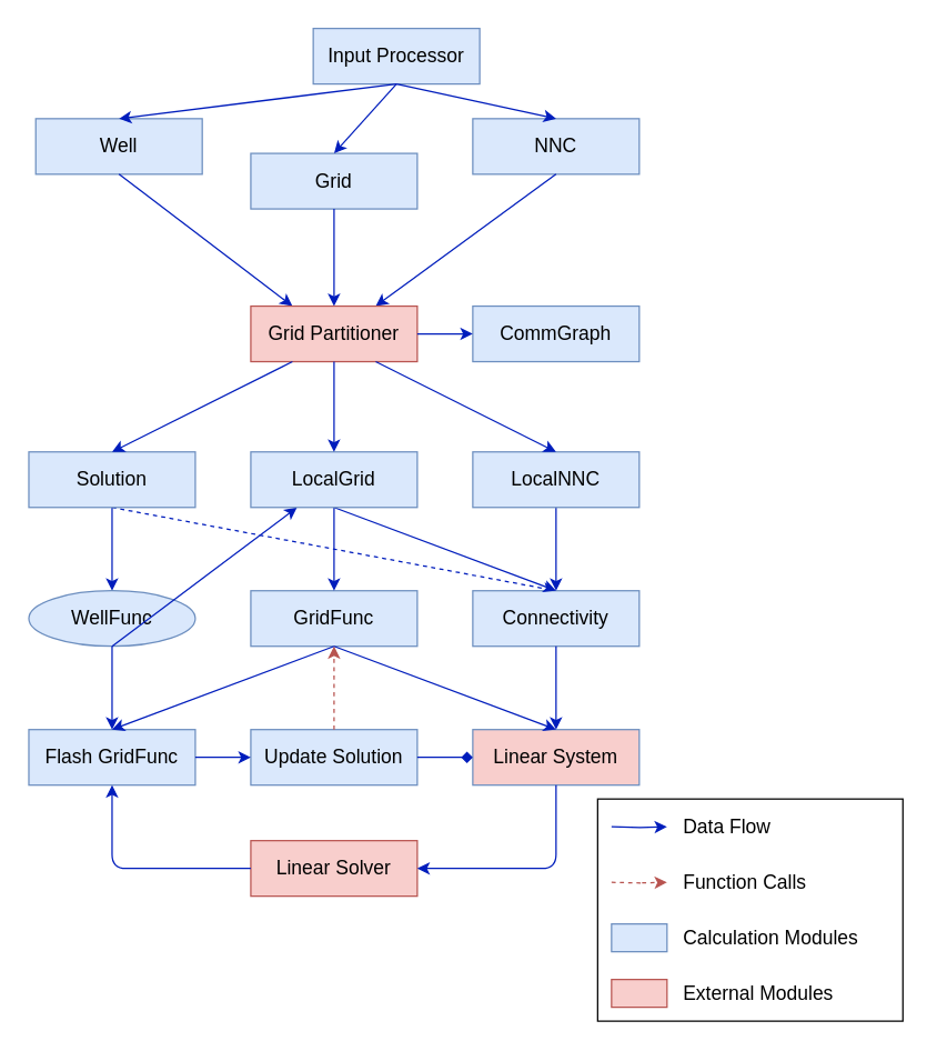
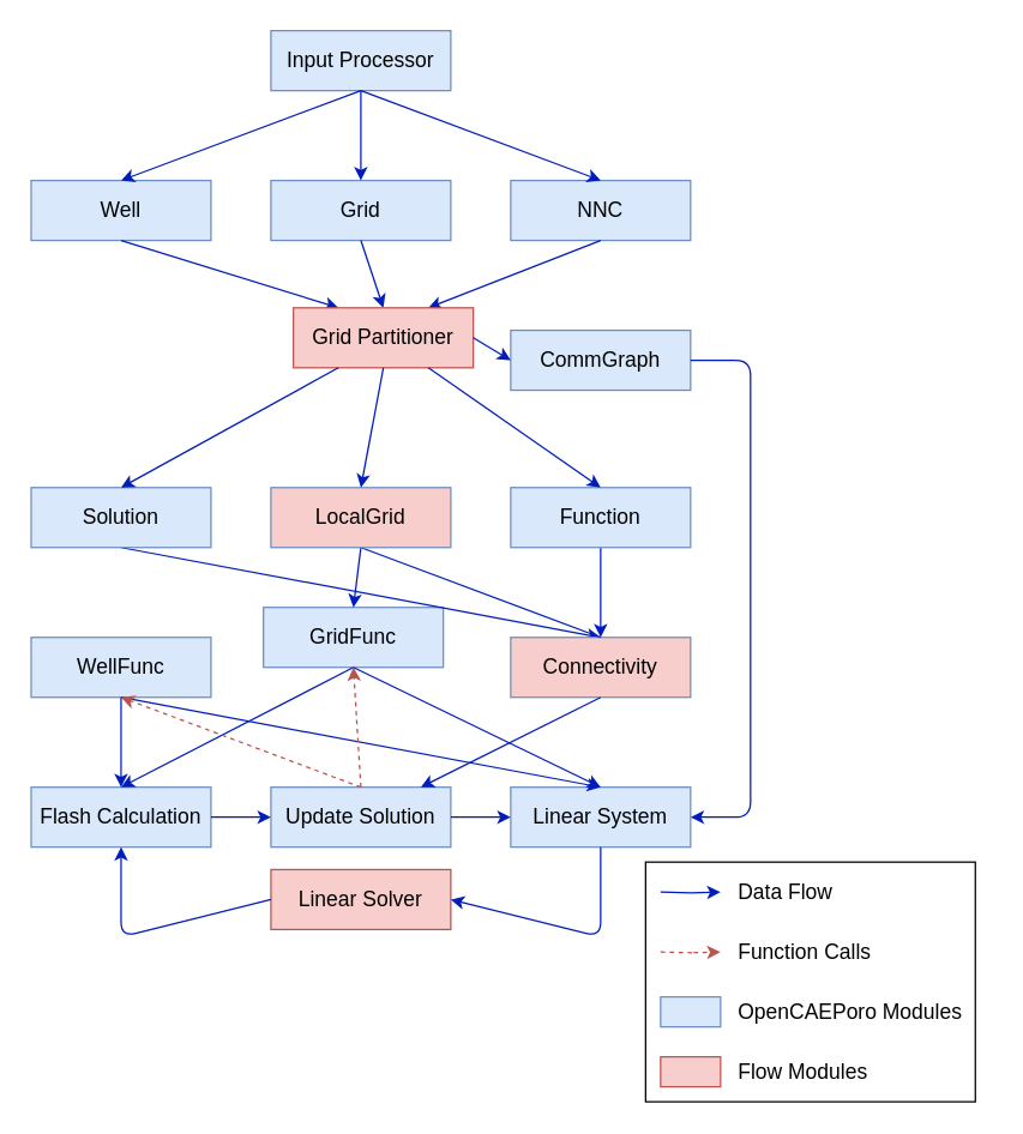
  <mxCell id="0" />
  <mxCell id="1" parent="0" />
- <mxCell id="2" value="&lt;font style=&quot;font-size: 14px&quot;&gt;Well&lt;/font&gt;" style="rounded=0;whiteSpace=wrap;html=1;fillColor=#dae8fc;strokeColor=#6c8ebf;" parent="1" vertex="1"><mxGeometry x="25" y="85" width="120" height="40" as="geometry" /></mxCell>
- <mxCell id="3" value="&lt;font style=&quot;font-size: 14px&quot;&gt;Input Processor&lt;/font&gt;" style="rounded=0;whiteSpace=wrap;html=1;fillColor=#dae8fc;strokeColor=#6c8ebf;" parent="1" vertex="1"><mxGeometry x="225" y="20" width="120" height="40" as="geometry" /></mxCell>
- <mxCell id="4" value="&lt;span style=&quot;font-size: 14px&quot;&gt;GridFunc&lt;/span&gt;" style="rounded=0;whiteSpace=wrap;html=1;fillColor=#dae8fc;strokeColor=#6c8ebf;" parent="1" vertex="1"><mxGeometry x="180" y="425" width="120" height="40" as="geometry" /></mxCell>
- <mxCell id="5" value="&lt;span style=&quot;font-size: 14px&quot;&gt;Linear System&lt;/span&gt;" style="rounded=0;whiteSpace=wrap;html=1;fillColor=#f8cecc;strokeColor=#6c8ebf;" parent="1" vertex="1"><mxGeometry x="340" y="525" width="120" height="40" as="geometry" /></mxCell>
- <mxCell id="6" value="&lt;span style=&quot;font-size: 14px&quot;&gt;Linear Solver&lt;/span&gt;" style="rounded=0;whiteSpace=wrap;html=1;fillColor=#f8cecc;strokeColor=#b85450;" parent="1" vertex="1"><mxGeometry x="180" y="605" width="120" height="40" as="geometry" /></mxCell>
- <mxCell id="7" value="&lt;font style=&quot;font-size: 14px&quot;&gt;Flash GridFunc&lt;/font&gt;" style="rounded=0;whiteSpace=wrap;html=1;fillColor=#dae8fc;strokeColor=#6c8ebf;" parent="1" vertex="1"><mxGeometry x="20" y="525" width="120" height="40" as="geometry" /></mxCell>
+ <mxCell id="2" value="&lt;font style=&quot;font-size: 14px&quot;&gt;Well&lt;/font&gt;" style="rounded=0;whiteSpace=wrap;html=1;fillColor=#dae8fc;strokeColor=#6c8ebf;" parent="1" vertex="1"><mxGeometry x="20" y="120" width="120" height="40" as="geometry" /></mxCell>
+ <mxCell id="3" value="&lt;font style=&quot;font-size: 14px&quot;&gt;Input Processor&lt;/font&gt;" style="rounded=0;whiteSpace=wrap;html=1;fillColor=#dae8fc;strokeColor=#6c8ebf;" parent="1" vertex="1"><mxGeometry x="180" y="20" width="120" height="40" as="geometry" /></mxCell>
+ <mxCell id="4" value="&lt;span style=&quot;font-size: 14px&quot;&gt;GridFunc&lt;/span&gt;" style="rounded=0;whiteSpace=wrap;html=1;fillColor=#dae8fc;strokeColor=#6c8ebf;" parent="1" vertex="1"><mxGeometry x="175" y="405" width="120" height="40" as="geometry" /></mxCell>
+ <mxCell id="5" value="&lt;span style=&quot;font-size: 14px&quot;&gt;Linear System&lt;/span&gt;" style="rounded=0;whiteSpace=wrap;html=1;fillColor=#dae8fc;strokeColor=#6c8ebf;" parent="1" vertex="1"><mxGeometry x="340" y="525" width="120" height="40" as="geometry" /></mxCell>
+ <mxCell id="6" value="&lt;span style=&quot;font-size: 14px&quot;&gt;Linear Solver&lt;/span&gt;" style="rounded=0;whiteSpace=wrap;html=1;fillColor=#f8cecc;strokeColor=#b85450;" parent="1" vertex="1"><mxGeometry x="180" y="580" width="120" height="40" as="geometry" /></mxCell>
+ <mxCell id="7" value="&lt;font style=&quot;font-size: 14px&quot;&gt;Flash Calculation&lt;/font&gt;" style="rounded=0;whiteSpace=wrap;html=1;fillColor=#dae8fc;strokeColor=#6c8ebf;" parent="1" vertex="1"><mxGeometry x="20" y="525" width="120" height="40" as="geometry" /></mxCell>
  <mxCell id="8" value="&lt;span style=&quot;font-size: 14px&quot;&gt;Update Solution&lt;/span&gt;" style="rounded=0;whiteSpace=wrap;html=1;fillColor=#dae8fc;strokeColor=#6c8ebf;" parent="1" vertex="1"><mxGeometry x="180" y="525" width="120" height="40" as="geometry" /></mxCell>
  <mxCell id="9" value="" style="endArrow=classic;html=1;exitX=0.5;exitY=1;exitDx=0;exitDy=0;entryX=0.5;entryY=0;entryDx=0;entryDy=0;fillColor=#0050ef;strokeColor=#001DBC;" parent="1" source="3" target="2" edge="1"><mxGeometry width="50" height="50" relative="1" as="geometry"><mxPoint x="400" y="410" as="sourcePoint" /><mxPoint x="450" y="360" as="targetPoint" /></mxGeometry></mxCell>
- <mxCell id="10" value="" style="endArrow=classic;html=1;exitX=0.5;exitY=1;exitDx=0;exitDy=0;entryX=0.5;entryY=0;entryDx=0;entryDy=0;fillColor=#0050ef;strokeColor=#001DBC;dashed=1;" parent="1" source="41" target="23" edge="1"><mxGeometry width="50" height="50" relative="1" as="geometry"><mxPoint x="350" y="255" as="sourcePoint" /><mxPoint x="250" y="295" as="targetPoint" /></mxGeometry></mxCell>
+ <mxCell id="10" value="" style="endArrow=classic;html=1;exitX=0.5;exitY=1;exitDx=0;exitDy=0;entryX=0.5;entryY=0;entryDx=0;entryDy=0;fillColor=#0050ef;strokeColor=#001DBC;" parent="1" source="41" target="23" edge="1"><mxGeometry width="50" height="50" relative="1" as="geometry"><mxPoint x="350" y="255" as="sourcePoint" /><mxPoint x="250" y="295" as="targetPoint" /></mxGeometry></mxCell>
  <mxCell id="11" value="" style="endArrow=classic;html=1;exitX=0.5;exitY=1;exitDx=0;exitDy=0;entryX=0.5;entryY=0;entryDx=0;entryDy=0;fillColor=#0050ef;strokeColor=#001DBC;" parent="1" source="4" target="5" edge="1"><mxGeometry width="50" height="50" relative="1" as="geometry"><mxPoint x="360" y="445" as="sourcePoint" /><mxPoint x="260" y="485" as="targetPoint" /></mxGeometry></mxCell>
  <mxCell id="12" value="" style="endArrow=classic;html=1;exitX=0.5;exitY=1;exitDx=0;exitDy=0;entryX=1;entryY=0.5;entryDx=0;entryDy=0;fillColor=#0050ef;strokeColor=#001DBC;" parent="1" source="5" target="6" edge="1"><mxGeometry width="50" height="50" relative="1" as="geometry"><mxPoint x="290" y="375" as="sourcePoint" /><mxPoint x="190" y="415" as="targetPoint" /><Array as="points"><mxPoint x="400" y="625" /></Array></mxGeometry></mxCell>
  <mxCell id="13" value="" style="endArrow=classic;html=1;exitX=0;exitY=0.5;exitDx=0;exitDy=0;fillColor=#0050ef;strokeColor=#001DBC;" parent="1" source="6" edge="1"><mxGeometry width="50" height="50" relative="1" as="geometry"><mxPoint x="300" y="385" as="sourcePoint" /><mxPoint x="80" y="565" as="targetPoint" /><Array as="points"><mxPoint x="80" y="625" /></Array></mxGeometry></mxCell>
  <mxCell id="14" style="edgeStyle=orthogonalEdgeStyle;rounded=0;orthogonalLoop=1;jettySize=auto;html=1;fillColor=#0050ef;strokeColor=#001DBC;entryX=0;entryY=0.5;entryDx=0;entryDy=0;" parent="1" edge="1"><mxGeometry relative="1" as="geometry"><mxPoint x="480" y="595" as="targetPoint" /><mxPoint x="440" y="595" as="sourcePoint" /></mxGeometry></mxCell>
  <mxCell id="15" value="&lt;font style=&quot;font-size: 14px&quot;&gt;Data Flow&lt;/font&gt;" style="text;html=1;strokeColor=none;fillColor=none;align=left;verticalAlign=middle;whiteSpace=wrap;rounded=0;" parent="1" vertex="1"><mxGeometry x="490" y="585" width="70" height="20" as="geometry" /></mxCell>
  <mxCell id="16" style="edgeStyle=orthogonalEdgeStyle;rounded=0;orthogonalLoop=1;jettySize=auto;html=1;fillColor=#f8cecc;strokeColor=#b85450;entryX=0;entryY=0.5;entryDx=0;entryDy=0;dashed=1;" parent="1" edge="1"><mxGeometry relative="1" as="geometry"><mxPoint x="480" y="635" as="targetPoint" /><mxPoint x="440" y="635" as="sourcePoint" /></mxGeometry></mxCell>
  <mxCell id="17" value="&lt;font style=&quot;font-size: 14px&quot;&gt;Function Calls&lt;/font&gt;" style="text;html=1;strokeColor=none;fillColor=none;align=left;verticalAlign=middle;whiteSpace=wrap;rounded=0;" parent="1" vertex="1"><mxGeometry x="490" y="625" width="110" height="20" as="geometry" /></mxCell>
  <mxCell id="18" value="" style="rounded=0;whiteSpace=wrap;html=1;fillColor=#dae8fc;strokeColor=#6c8ebf;" parent="1" vertex="1"><mxGeometry x="440" y="665" width="40" height="20" as="geometry" /></mxCell>
- <mxCell id="19" value="&lt;font style=&quot;font-size: 14px&quot;&gt;Calculation Modules&lt;/font&gt;" style="text;html=1;strokeColor=none;fillColor=none;align=left;verticalAlign=middle;whiteSpace=wrap;rounded=0;" parent="1" vertex="1"><mxGeometry x="490" y="665" width="170" height="20" as="geometry" /></mxCell>
+ <mxCell id="19" value="&lt;font style=&quot;font-size: 14px&quot;&gt;OpenCAEPoro Modules&lt;/font&gt;" style="text;html=1;strokeColor=none;fillColor=none;align=left;verticalAlign=middle;whiteSpace=wrap;rounded=0;" parent="1" vertex="1"><mxGeometry x="490" y="665" width="170" height="20" as="geometry" /></mxCell>
  <mxCell id="20" value="" style="rounded=0;whiteSpace=wrap;html=1;fillColor=#f8cecc;strokeColor=#b85450;" parent="1" vertex="1"><mxGeometry x="440" y="705" width="40" height="20" as="geometry" /></mxCell>
- <mxCell id="21" value="&lt;font style=&quot;font-size: 14px&quot;&gt;External Modules&lt;/font&gt;" style="text;html=1;strokeColor=none;fillColor=none;align=left;verticalAlign=middle;whiteSpace=wrap;rounded=0;" parent="1" vertex="1"><mxGeometry x="490" y="705" width="170" height="20" as="geometry" /></mxCell>
- <mxCell id="22" value="&lt;font style=&quot;font-size: 14px&quot;&gt;NNC&lt;br&gt;&lt;/font&gt;" style="rounded=0;whiteSpace=wrap;html=1;fillColor=#dae8fc;strokeColor=#6c8ebf;" parent="1" vertex="1"><mxGeometry x="340" y="85" width="120" height="40" as="geometry" /></mxCell>
- <mxCell id="23" value="&lt;font style=&quot;font-size: 14px&quot;&gt;Connectivity&lt;br&gt;&lt;/font&gt;" style="rounded=0;whiteSpace=wrap;html=1;fillColor=#dae8fc;strokeColor=#6c8ebf;" parent="1" vertex="1"><mxGeometry x="340" y="425" width="120" height="40" as="geometry" /></mxCell>
+ <mxCell id="21" value="&lt;font style=&quot;font-size: 14px&quot;&gt;Flow Modules&lt;/font&gt;" style="text;html=1;strokeColor=none;fillColor=none;align=left;verticalAlign=middle;whiteSpace=wrap;rounded=0;" parent="1" vertex="1"><mxGeometry x="490" y="705" width="170" height="20" as="geometry" /></mxCell>
+ <mxCell id="22" value="&lt;font style=&quot;font-size: 14px&quot;&gt;NNC&lt;br&gt;&lt;/font&gt;" style="rounded=0;whiteSpace=wrap;html=1;fillColor=#dae8fc;strokeColor=#6c8ebf;" parent="1" vertex="1"><mxGeometry x="340" y="120" width="120" height="40" as="geometry" /></mxCell>
+ <mxCell id="23" value="&lt;font style=&quot;font-size: 14px&quot;&gt;Connectivity&lt;br&gt;&lt;/font&gt;" style="rounded=0;whiteSpace=wrap;html=1;fillColor=#f8cecc;strokeColor=#6c8ebf;" parent="1" vertex="1"><mxGeometry x="340" y="425" width="120" height="40" as="geometry" /></mxCell>
  <mxCell id="24" value="" style="endArrow=classic;html=1;exitX=0.5;exitY=1;exitDx=0;exitDy=0;entryX=0.5;entryY=0;entryDx=0;entryDy=0;fillColor=#0050ef;strokeColor=#001DBC;" parent="1" source="43" target="23" edge="1"><mxGeometry width="50" height="50" relative="1" as="geometry"><mxPoint x="230" y="275" as="sourcePoint" /><mxPoint x="310" y="315" as="targetPoint" /></mxGeometry></mxCell>
- <mxCell id="25" value="" style="endArrow=classic;html=1;exitX=0.5;exitY=1;exitDx=0;exitDy=0;entryX=0.5;entryY=0;entryDx=0;entryDy=0;fillColor=#0050ef;strokeColor=#001DBC;" parent="1" source="42" target="23" edge="1"><mxGeometry width="50" height="50" relative="1" as="geometry"><mxPoint x="240" y="285" as="sourcePoint" /><mxPoint x="320" y="325" as="targetPoint" /></mxGeometry></mxCell>
- <mxCell id="26" value="&lt;font style=&quot;font-size: 14px&quot;&gt;Grid&lt;br&gt;&lt;/font&gt;" style="rounded=0;whiteSpace=wrap;html=1;fillColor=#dae8fc;strokeColor=#6c8ebf;" parent="1" vertex="1"><mxGeometry x="180" y="110" width="120" height="40" as="geometry" /></mxCell>
+ <mxCell id="25" value="" style="endArrow=none;html=1;exitX=0.5;exitY=1;exitDx=0;exitDy=0;entryX=0.5;entryY=0;entryDx=0;entryDy=0;fillColor=#0050ef;strokeColor=#001DBC;" parent="1" source="42" target="23" edge="1"><mxGeometry width="50" height="50" relative="1" as="geometry"><mxPoint x="240" y="285" as="sourcePoint" /><mxPoint x="320" y="325" as="targetPoint" /></mxGeometry></mxCell>
+ <mxCell id="26" value="&lt;font style=&quot;font-size: 14px&quot;&gt;Grid&lt;br&gt;&lt;/font&gt;" style="rounded=0;whiteSpace=wrap;html=1;fillColor=#dae8fc;strokeColor=#6c8ebf;" parent="1" vertex="1"><mxGeometry x="180" y="120" width="120" height="40" as="geometry" /></mxCell>
  <mxCell id="27" value="" style="endArrow=classic;html=1;entryX=0.5;entryY=0;entryDx=0;entryDy=0;fillColor=#0050ef;strokeColor=#001DBC;exitX=0.5;exitY=1;exitDx=0;exitDy=0;" parent="1" source="3" target="26" edge="1"><mxGeometry width="50" height="50" relative="1" as="geometry"><mxPoint x="240" y="60" as="sourcePoint" /><mxPoint x="330" y="210" as="targetPoint" /></mxGeometry></mxCell>
  <mxCell id="28" value="" style="endArrow=classic;html=1;entryX=0.5;entryY=0;entryDx=0;entryDy=0;fillColor=#0050ef;strokeColor=#001DBC;exitX=0.5;exitY=1;exitDx=0;exitDy=0;" parent="1" source="3" target="22" edge="1"><mxGeometry width="50" height="50" relative="1" as="geometry"><mxPoint x="410" y="70" as="sourcePoint" /><mxPoint x="330" y="130" as="targetPoint" /></mxGeometry></mxCell>
- <mxCell id="29" value="" style="endArrow=classic;html=1;exitX=0.5;exitY=1;exitDx=0;exitDy=0;entryX=0.5;entryY=0;entryDx=0;entryDy=0;fillColor=#0050ef;strokeColor=#001DBC;entryPerimeter=0;" parent="1" source="41" target="32" edge="1"><mxGeometry width="50" height="50" relative="1" as="geometry"><mxPoint x="-10" y="275" as="sourcePoint" /><mxPoint x="80" y="315" as="targetPoint" /></mxGeometry></mxCell>
- <mxCell id="30" value="" style="endArrow=classic;html=1;exitX=0.5;exitY=1;exitDx=0;exitDy=0;entryX=0.5;entryY=0;entryDx=0;entryDy=0;fillColor=#0050ef;strokeColor=#001DBC;" parent="1" source="23" target="5" edge="1"><mxGeometry width="50" height="50" relative="1" as="geometry"><mxPoint x="80" y="455" as="sourcePoint" /><mxPoint x="330" y="615" as="targetPoint" /></mxGeometry></mxCell>
+ <mxCell id="30" value="" style="endArrow=classic;html=1;exitX=0.5;exitY=1;exitDx=0;exitDy=0;fillColor=#0050ef;strokeColor=#001DBC;" parent="1" source="23" target="8" edge="1"><mxGeometry width="50" height="50" relative="1" as="geometry"><mxPoint x="80" y="455" as="sourcePoint" /><mxPoint x="330" y="615" as="targetPoint" /></mxGeometry></mxCell>
  <mxCell id="31" value="" style="endArrow=classic;html=1;exitX=0.5;exitY=1;exitDx=0;exitDy=0;fillColor=#0050ef;strokeColor=#001DBC;entryX=0.5;entryY=0;entryDx=0;entryDy=0;" parent="1" source="42" target="4" edge="1"><mxGeometry width="50" height="50" relative="1" as="geometry"><mxPoint x="90" y="275" as="sourcePoint" /><mxPoint x="160" y="335" as="targetPoint" /></mxGeometry></mxCell>
- <mxCell id="32" value="&lt;span style=&quot;font-size: 14px&quot;&gt;WellFunc&lt;/span&gt;" style="ellipse;whiteSpace=wrap;html=1;fillColor=#dae8fc;strokeColor=#6c8ebf;" parent="1" vertex="1"><mxGeometry x="20" y="425" width="120" height="40" as="geometry" /></mxCell>
+ <mxCell id="32" value="&lt;span style=&quot;font-size: 14px&quot;&gt;WellFunc&lt;/span&gt;" style="rounded=0;whiteSpace=wrap;html=1;fillColor=#dae8fc;strokeColor=#6c8ebf;" parent="1" vertex="1"><mxGeometry x="20" y="425" width="120" height="40" as="geometry" /></mxCell>
  <mxCell id="33" value="" style="endArrow=classic;html=1;fillColor=#0050ef;strokeColor=#001DBC;entryX=0;entryY=0.5;entryDx=0;entryDy=0;" parent="1" target="8" edge="1"><mxGeometry width="50" height="50" relative="1" as="geometry"><mxPoint x="140" y="545" as="sourcePoint" /><mxPoint x="180" y="545" as="targetPoint" /></mxGeometry></mxCell>
  <mxCell id="34" value="" style="endArrow=classic;html=1;exitX=0.5;exitY=1;exitDx=0;exitDy=0;entryX=0.5;entryY=0;entryDx=0;entryDy=0;fillColor=#0050ef;strokeColor=#001DBC;" parent="1" source="32" target="7" edge="1"><mxGeometry width="50" height="50" relative="1" as="geometry"><mxPoint x="90" y="375" as="sourcePoint" /><mxPoint x="90" y="435" as="targetPoint" /></mxGeometry></mxCell>
  <mxCell id="35" value="" style="endArrow=classic;html=1;exitX=0.5;exitY=1;exitDx=0;exitDy=0;fillColor=#0050ef;strokeColor=#001DBC;entryX=0.5;entryY=0;entryDx=0;entryDy=0;" parent="1" source="4" target="7" edge="1"><mxGeometry width="50" height="50" relative="1" as="geometry"><mxPoint x="100" y="385" as="sourcePoint" /><mxPoint x="80" y="525" as="targetPoint" /></mxGeometry></mxCell>
- <mxCell id="36" value="" style="endArrow=classic;html=1;exitX=0.5;exitY=1;exitDx=0;exitDy=0;fillColor=#0050ef;strokeColor=#001DBC;" parent="1" source="32" target="42" edge="1"><mxGeometry width="50" height="50" relative="1" as="geometry"><mxPoint x="90" y="475" as="sourcePoint" /><mxPoint x="90" y="535" as="targetPoint" /></mxGeometry></mxCell>
+ <mxCell id="36" value="" style="endArrow=classic;html=1;exitX=0.5;exitY=1;exitDx=0;exitDy=0;entryX=0.5;entryY=0;entryDx=0;entryDy=0;fillColor=#0050ef;strokeColor=#001DBC;" parent="1" source="32" target="5" edge="1"><mxGeometry width="50" height="50" relative="1" as="geometry"><mxPoint x="90" y="475" as="sourcePoint" /><mxPoint x="90" y="535" as="targetPoint" /></mxGeometry></mxCell>
  <mxCell id="37" value="" style="rounded=0;whiteSpace=wrap;html=1;fillColor=none;" parent="1" vertex="1"><mxGeometry x="430" y="575" width="220" height="160" as="geometry" /></mxCell>
- <mxCell id="38" value="" style="endArrow=diamond;html=1;fillColor=#0050ef;strokeColor=#001DBC;entryX=0;entryY=0.5;entryDx=0;entryDy=0;exitX=1;exitY=0.5;exitDx=0;exitDy=0;" parent="1" source="8" target="5" edge="1"><mxGeometry width="50" height="50" relative="1" as="geometry"><mxPoint x="150" y="555" as="sourcePoint" /><mxPoint x="190" y="555" as="targetPoint" /></mxGeometry></mxCell>
+ <mxCell id="38" value="" style="endArrow=classic;html=1;fillColor=#0050ef;strokeColor=#001DBC;entryX=0;entryY=0.5;entryDx=0;entryDy=0;exitX=1;exitY=0.5;exitDx=0;exitDy=0;" parent="1" source="8" target="5" edge="1"><mxGeometry width="50" height="50" relative="1" as="geometry"><mxPoint x="150" y="555" as="sourcePoint" /><mxPoint x="190" y="555" as="targetPoint" /></mxGeometry></mxCell>
+ <mxCell id="39" value="" style="endArrow=classic;html=1;exitX=0.5;exitY=0;exitDx=0;exitDy=0;entryX=0.5;entryY=1;entryDx=0;entryDy=0;fillColor=#f8cecc;strokeColor=#b85450;dashed=1;" parent="1" source="8" target="32" edge="1"><mxGeometry width="50" height="50" relative="1" as="geometry"><mxPoint x="250" y="695" as="sourcePoint" /><mxPoint x="250" y="655" as="targetPoint" /></mxGeometry></mxCell>
  <mxCell id="40" value="" style="endArrow=classic;html=1;exitX=0.5;exitY=0;exitDx=0;exitDy=0;entryX=0.5;entryY=1;entryDx=0;entryDy=0;fillColor=#f8cecc;strokeColor=#b85450;dashed=1;" parent="1" source="8" target="4" edge="1"><mxGeometry width="50" height="50" relative="1" as="geometry"><mxPoint x="250" y="535" as="sourcePoint" /><mxPoint x="90" y="475" as="targetPoint" /></mxGeometry></mxCell>
  <mxCell id="41" value="&lt;font style=&quot;font-size: 14px&quot;&gt;Solution&lt;/font&gt;" style="rounded=0;whiteSpace=wrap;html=1;fillColor=#dae8fc;strokeColor=#6c8ebf;" parent="1" vertex="1"><mxGeometry x="20" y="325" width="120" height="40" as="geometry" /></mxCell>
- <mxCell id="42" value="&lt;font style=&quot;font-size: 14px&quot;&gt;LocalGrid&lt;br&gt;&lt;/font&gt;" style="rounded=0;whiteSpace=wrap;html=1;fillColor=#dae8fc;strokeColor=#6c8ebf;" parent="1" vertex="1"><mxGeometry x="180" y="325" width="120" height="40" as="geometry" /></mxCell>
- <mxCell id="43" value="&lt;font style=&quot;font-size: 14px&quot;&gt;LocalNNC&lt;br&gt;&lt;/font&gt;" style="rounded=0;whiteSpace=wrap;html=1;fillColor=#dae8fc;strokeColor=#6c8ebf;" parent="1" vertex="1"><mxGeometry x="340" y="325" width="120" height="40" as="geometry" /></mxCell>
+ <mxCell id="42" value="&lt;font style=&quot;font-size: 14px&quot;&gt;LocalGrid&lt;br&gt;&lt;/font&gt;" style="rounded=0;whiteSpace=wrap;html=1;fillColor=#f8cecc;strokeColor=#6c8ebf;" parent="1" vertex="1"><mxGeometry x="180" y="325" width="120" height="40" as="geometry" /></mxCell>
+ <mxCell id="43" value="&lt;font style=&quot;font-size: 14px&quot;&gt;Function&lt;br&gt;&lt;/font&gt;" style="rounded=0;whiteSpace=wrap;html=1;fillColor=#dae8fc;strokeColor=#6c8ebf;" parent="1" vertex="1"><mxGeometry x="340" y="325" width="120" height="40" as="geometry" /></mxCell>
  <mxCell id="44" value="" style="endArrow=classic;html=1;exitX=0.5;exitY=1;exitDx=0;exitDy=0;entryX=0.25;entryY=0;entryDx=0;entryDy=0;fillColor=#0050ef;strokeColor=#001DBC;" parent="1" source="2" target="47" edge="1"><mxGeometry width="50" height="50" relative="1" as="geometry"><mxPoint x="90" y="270" as="sourcePoint" /><mxPoint x="90" y="330" as="targetPoint" /></mxGeometry></mxCell>
  <mxCell id="45" value="" style="endArrow=classic;html=1;exitX=0.5;exitY=1;exitDx=0;exitDy=0;fillColor=#0050ef;strokeColor=#001DBC;entryX=0.5;entryY=0;entryDx=0;entryDy=0;" parent="1" source="26" target="47" edge="1"><mxGeometry width="50" height="50" relative="1" as="geometry"><mxPoint x="100" y="280" as="sourcePoint" /><mxPoint x="140" y="300" as="targetPoint" /></mxGeometry></mxCell>
  <mxCell id="46" value="" style="endArrow=classic;html=1;exitX=0.5;exitY=1;exitDx=0;exitDy=0;entryX=0.75;entryY=0;entryDx=0;entryDy=0;fillColor=#0050ef;strokeColor=#001DBC;fontStyle=1" parent="1" source="22" target="47" edge="1"><mxGeometry width="50" height="50" relative="1" as="geometry"><mxPoint x="110" y="290" as="sourcePoint" /><mxPoint x="110" y="350" as="targetPoint" /></mxGeometry></mxCell>
- <mxCell id="47" value="&lt;font style=&quot;font-size: 14px&quot;&gt;Grid Partitioner&lt;/font&gt;" style="rounded=0;whiteSpace=wrap;html=1;fillColor=#f8cecc;strokeColor=#b85450;" parent="1" vertex="1"><mxGeometry x="180" y="220" width="120" height="40" as="geometry" /></mxCell>
+ <mxCell id="47" value="&lt;font style=&quot;font-size: 14px&quot;&gt;Grid Partitioner&lt;/font&gt;" style="rounded=0;whiteSpace=wrap;html=1;fillColor=#f8cecc;strokeColor=#b85450;" parent="1" vertex="1"><mxGeometry x="195" y="205" width="120" height="40" as="geometry" /></mxCell>
  <mxCell id="48" value="" style="endArrow=classic;html=1;exitX=0.25;exitY=1;exitDx=0;exitDy=0;fillColor=#0050ef;strokeColor=#001DBC;entryX=0.5;entryY=0;entryDx=0;entryDy=0;" parent="1" source="47" target="41" edge="1"><mxGeometry width="50" height="50" relative="1" as="geometry"><mxPoint x="250" y="170" as="sourcePoint" /><mxPoint x="250" y="230" as="targetPoint" /></mxGeometry></mxCell>
  <mxCell id="49" value="" style="endArrow=classic;html=1;exitX=0.5;exitY=1;exitDx=0;exitDy=0;fillColor=#0050ef;strokeColor=#001DBC;entryX=0.5;entryY=0;entryDx=0;entryDy=0;" parent="1" source="47" target="42" edge="1"><mxGeometry width="50" height="50" relative="1" as="geometry"><mxPoint x="260" y="180" as="sourcePoint" /><mxPoint x="260" y="240" as="targetPoint" /></mxGeometry></mxCell>
  <mxCell id="50" value="" style="endArrow=classic;html=1;exitX=0.75;exitY=1;exitDx=0;exitDy=0;fillColor=#0050ef;strokeColor=#001DBC;entryX=0.5;entryY=0;entryDx=0;entryDy=0;" parent="1" source="47" target="43" edge="1"><mxGeometry width="50" height="50" relative="1" as="geometry"><mxPoint x="270" y="190" as="sourcePoint" /><mxPoint x="400" y="310" as="targetPoint" /></mxGeometry></mxCell>
  <mxCell id="51" value="&lt;font style=&quot;font-size: 14px&quot;&gt;CommGraph&lt;br&gt;&lt;/font&gt;" style="rounded=0;whiteSpace=wrap;html=1;fillColor=#dae8fc;strokeColor=#6c8ebf;" parent="1" vertex="1"><mxGeometry x="340" y="220" width="120" height="40" as="geometry" /></mxCell>
  <mxCell id="52" value="" style="endArrow=classic;html=1;fillColor=#0050ef;strokeColor=#001DBC;entryX=0;entryY=0.5;entryDx=0;entryDy=0;exitX=1;exitY=0.5;exitDx=0;exitDy=0;" parent="1" source="47" target="51" edge="1"><mxGeometry width="50" height="50" relative="1" as="geometry"><mxPoint x="310" y="555" as="sourcePoint" /><mxPoint x="350" y="555" as="targetPoint" /></mxGeometry></mxCell>
+ <mxCell id="53" value="" style="endArrow=classic;html=1;exitX=1;exitY=0.5;exitDx=0;exitDy=0;entryX=1;entryY=0.5;entryDx=0;entryDy=0;fillColor=#0050ef;strokeColor=#001DBC;" parent="1" source="51" target="5" edge="1"><mxGeometry width="50" height="50" relative="1" as="geometry"><mxPoint x="410" y="575" as="sourcePoint" /><mxPoint x="310" y="635" as="targetPoint" /><Array as="points"><mxPoint x="500" y="240" /><mxPoint x="500" y="545" /></Array></mxGeometry></mxCell>
